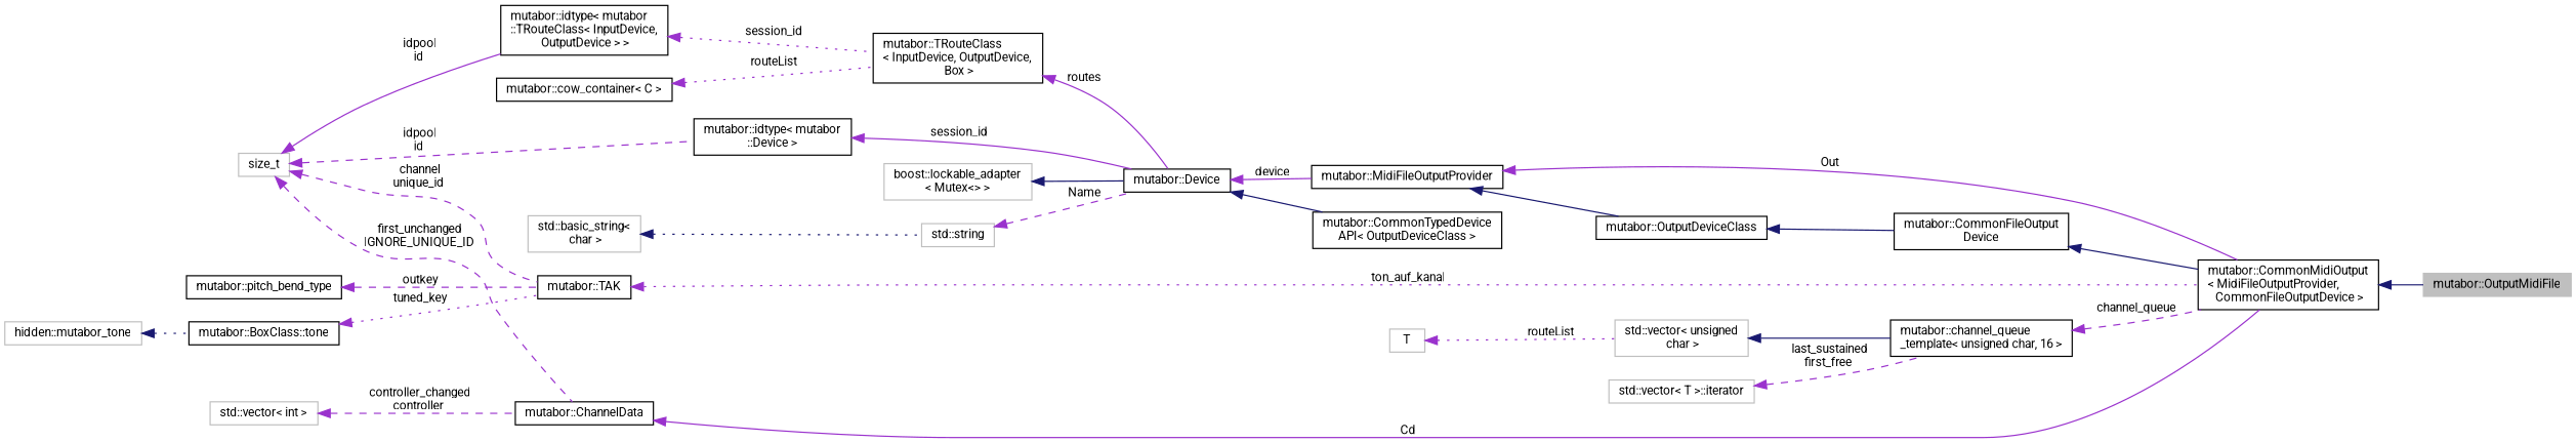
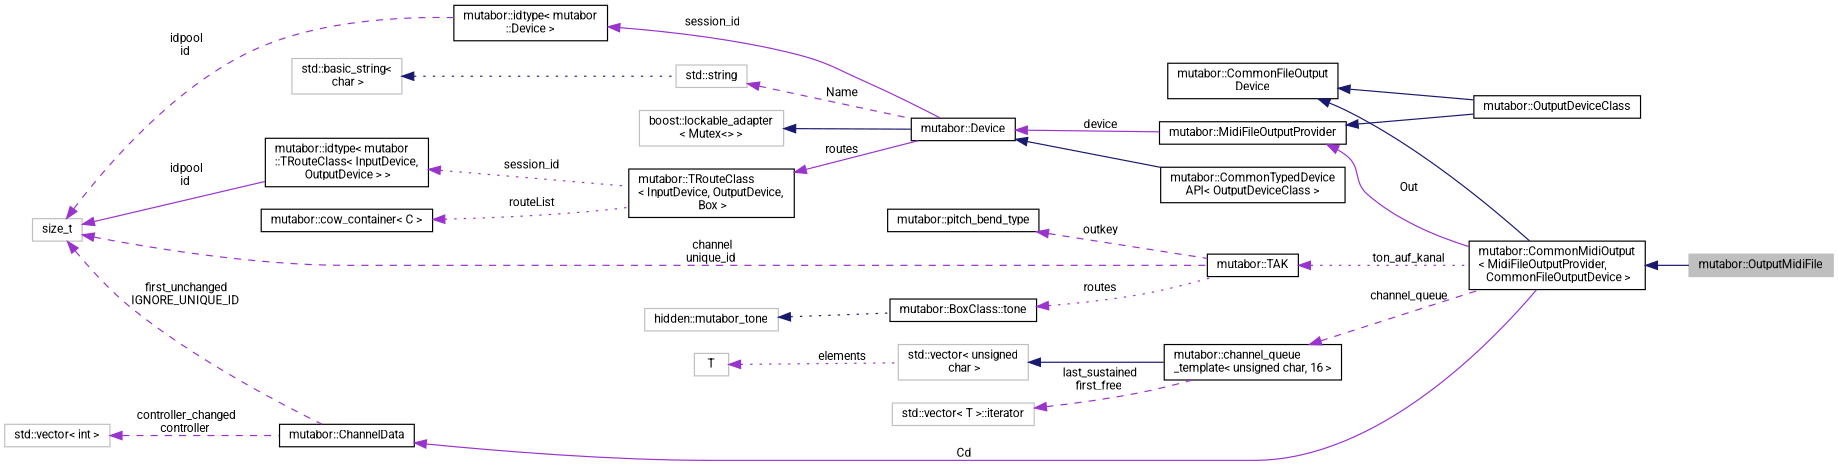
  digraph {
    fontname=Roboto
    rankdir=LR
    node [color=black fillcolor=white fontname=Roboto fontsize=10 shape=record style=filled]
    edge [color=darkorchid3 dir=back fontname=Roboto fontsize=10 labelfontname=Sans labelfontsize=10 style=solid]
    n1 [color=grey75 fillcolor=grey75 fontcolor=black height=0.2 label="mutabor::OutputMidiFile" width=0.4]
    n2 [height=0.2 label="mutabor::CommonMidiOutput\l\< MidiFileOutputProvider,\l CommonFileOutputDevice \>" width=0.4]
    n3 [height=0.2 label="mutabor::CommonFileOutput\lDevice" width=0.4]
    n4 [height=0.2 label="mutabor::OutputDeviceClass" width=0.4]
    n5 [height=0.2 label="mutabor::CommonTypedDevice\lAPI\< OutputDeviceClass \>" width=0.4]
    n6 [height=0.2 label="mutabor::Device" width=0.4]
    n7 [height=0.2 label="mutabor::MidiFileOutputProvider" width=0.4]
    n8 [color=grey75 height=0.2 label="boost::lockable_adapter\l\< Mutex\<\> \>" width=0.4]
    n9 [height=0.2 label="mutabor::TRouteClass\l\< InputDevice, OutputDevice,\l Box \>" width=0.4]
    n10 [height=0.2 label="mutabor::cow_container\< C \>" width=0.4]
    n11 [height=0.2 label="mutabor::idtype\< mutabor\l::TRouteClass\< InputDevice,\l OutputDevice \> \>" width=0.4]
    n12 [color=grey75 height=0.2 label=size_t width=0.4]
    n13 [height=0.2 label="mutabor::idtype\< mutabor\l::Device \>" width=0.4]
    n14 [height=0.2 label="mutabor::TAK" width=0.4]
    n15 [height=0.2 label="mutabor::ChannelData" width=0.4]
    n16 [color=grey75 height=0.2 label="std::string" width=0.4]
    n17 [color=grey75 height=0.2 label="std::basic_string\<\l char \>" width=0.4]
    n18 [height=0.2 label="mutabor::BoxClass::tone" width=0.4]
    n19 [color=grey75 height=0.2 label="hidden::mutabor_tone" width=0.4]
    n20 [height=0.2 label="mutabor::pitch_bend_type" width=0.4]
    n21 [color=grey75 height=0.2 label="std::vector\< int \>" width=0.4]
    n22 [height=0.2 label="mutabor::channel_queue\l_template\< unsigned char, 16 \>" width=0.4]
    n23 [color=grey75 height=0.2 label="std::vector\< unsigned\l char \>" width=0.4]
    n24 [color=grey75 height=0.2 label=T width=0.4]
    n25 [color=grey75 height=0.2 label="std::vector\< T \>::iterator" width=0.4]
    n2 -> n1 [color=midnightblue]
    n3 -> n2 [color=midnightblue]
-   n4 -> n3 [color=midnightblue]
+   n3 -> n4 [color=midnightblue]
    n6 -> n5 [color=midnightblue]
    n6 -> n7 [label=" device"]
    n7 -> n2 [label=" Out"]
    n7 -> n4 [color=midnightblue]
    n8 -> n6 [color=midnightblue]
    n9 -> n6 [label=" routes"]
    n10 -> n9 [label=" routeList" style=dotted]
    n11 -> n9 [label=" session_id" style=dotted]
    n12 -> n11 [label=" idpool\nid"]
    n12 -> n13 [label=" idpool\nid" style=dashed]
    n12 -> n14 [label=" channel\nunique_id" style=dashed]
    n12 -> n15 [label=" first_unchanged\nIGNORE_UNIQUE_ID" style=dashed]
    n13 -> n6 [label=" session_id"]
    n14 -> n2 [label=" ton_auf_kanal" style=dotted]
    n15 -> n2 [label=" Cd"]
    n16 -> n6 [label=" Name" style=dashed]
    n17 -> n16 [color=midnightblue style=dotted]
-   n18 -> n14 [label=" tuned_key" style=dotted]
+   n18 -> n14 [label=" routes" style=dotted]
    n19 -> n18 [color=midnightblue style=dotted]
    n20 -> n14 [label=" outkey" style=dashed]
    n21 -> n15 [label=" controller_changed\ncontroller" style=dashed]
    n22 -> n2 [label=" channel_queue" style=dashed]
    n23 -> n22 [color=midnightblue]
-   n24 -> n23 [label=" routeList" style=dotted]
+   n24 -> n23 [label=" elements" style=dotted]
    n25 -> n22 [label=" last_sustained\nfirst_free" style=dashed]
  }
